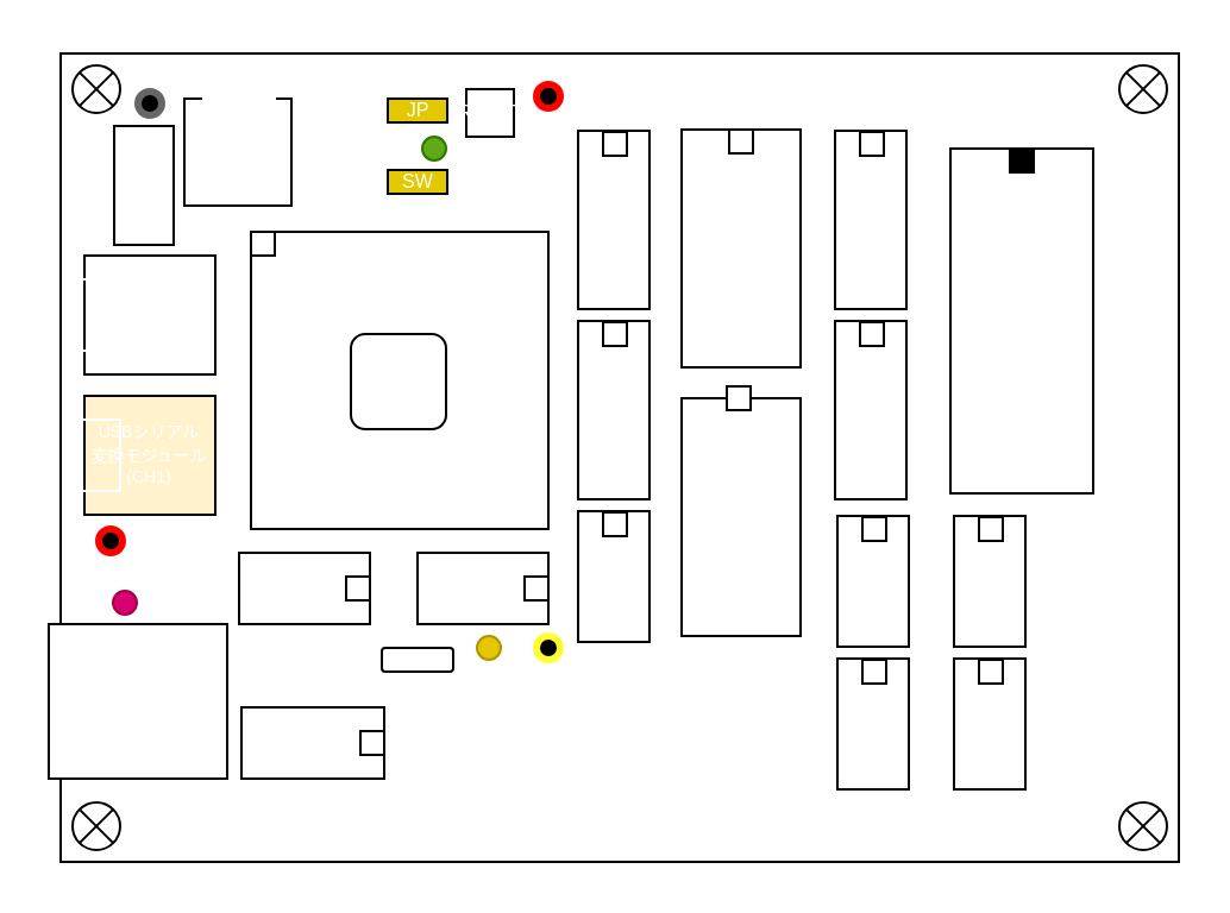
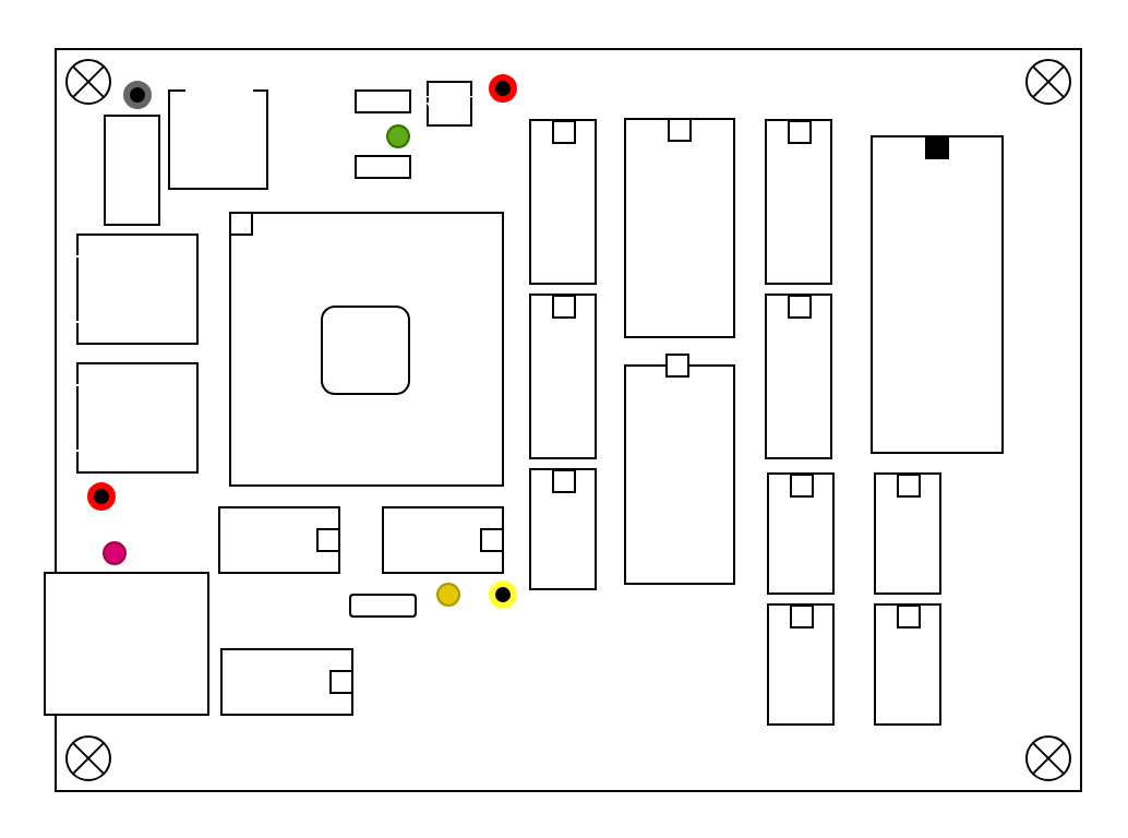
  <mxCell id="0" />
  <mxCell id="1" parent="0" />
  <mxCell id="2" value="" style="rounded=0;whiteSpace=wrap;html=1;fontColor=#FFFFFF;" parent="1" vertex="1"><mxGeometry x="25" y="22" width="470" height="340" as="geometry" /></mxCell>
  <mxCell id="3" value="&lt;font style=&quot;font-size: 8px;&quot;&gt;ISP&lt;br&gt;ソケット&lt;/font&gt;" style="rounded=0;whiteSpace=wrap;html=1;fontSize=10;fontColor=#FFFFFF;rotation=90;" parent="1" vertex="1"><mxGeometry x="35" y="65" width="50" height="25" as="geometry" /></mxCell>
  <mxCell id="4" value="DC&lt;br&gt;Jack&lt;br&gt;(5V)" style="whiteSpace=wrap;html=1;aspect=fixed;fontSize=8;fontColor=#FFFFFF;" parent="1" vertex="1"><mxGeometry x="77" y="41" width="45" height="45" as="geometry" /></mxCell>
  <mxCell id="5" value="" style="group;rotation=-90;" parent="1" vertex="1" connectable="0"><mxGeometry x="230" y="227" width="55" height="30" as="geometry" /></mxCell>
  <mxCell id="6" value="74HC74" style="rounded=0;whiteSpace=wrap;html=1;fontSize=7;fontColor=#FFFFFF;rotation=-90;" parent="5" vertex="1"><mxGeometry width="55" height="30" as="geometry" /></mxCell>
  <mxCell id="7" value="" style="whiteSpace=wrap;html=1;aspect=fixed;fontSize=7;fontColor=#FFFFFF;rotation=-90;" parent="5" vertex="1"><mxGeometry x="23" y="-12" width="10" height="10" as="geometry" /></mxCell>
  <mxCell id="8" value="" style="group" parent="1" vertex="1" connectable="0"><mxGeometry x="175" y="232" width="55" height="30" as="geometry" /></mxCell>
  <mxCell id="9" value="74HC04" style="rounded=0;whiteSpace=wrap;html=1;fontSize=7;fontColor=#FFFFFF;" parent="8" vertex="1"><mxGeometry width="55" height="30" as="geometry" /></mxCell>
  <mxCell id="10" value="" style="whiteSpace=wrap;html=1;aspect=fixed;fontSize=7;fontColor=#FFFFFF;" parent="8" vertex="1"><mxGeometry x="45" y="10" width="10" height="10" as="geometry" /></mxCell>
  <mxCell id="11" value="" style="group" parent="1" vertex="1" connectable="0"><mxGeometry x="100" y="232" width="55" height="30" as="geometry" /></mxCell>
  <mxCell id="12" value="74HC125" style="rounded=0;whiteSpace=wrap;html=1;fontSize=7;fontColor=#FFFFFF;" parent="11" vertex="1"><mxGeometry width="55" height="30" as="geometry" /></mxCell>
  <mxCell id="13" value="" style="whiteSpace=wrap;html=1;aspect=fixed;fontSize=7;fontColor=#FFFFFF;" parent="11" vertex="1"><mxGeometry x="45" y="10" width="10" height="10" as="geometry" /></mxCell>
  <mxCell id="14" value="" style="group" parent="1" vertex="1" connectable="0"><mxGeometry x="101" y="297" width="60" height="30" as="geometry" /></mxCell>
  <mxCell id="15" value="74HC4050" style="rounded=0;whiteSpace=wrap;html=1;fontSize=7;fontColor=#FFFFFF;" parent="14" vertex="1"><mxGeometry width="60" height="30" as="geometry" /></mxCell>
  <mxCell id="16" value="" style="whiteSpace=wrap;html=1;aspect=fixed;fontSize=7;fontColor=#FFFFFF;" parent="14" vertex="1"><mxGeometry x="50" y="10" width="10" height="10" as="geometry" /></mxCell>
  <mxCell id="17" value="" style="group;rotation=-90;" parent="1" vertex="1" connectable="0"><mxGeometry x="220" y="77" width="75" height="30" as="geometry" /></mxCell>
  <mxCell id="18" value="74AC573" style="rounded=0;whiteSpace=wrap;html=1;fontSize=7;fontColor=#FFFFFF;rotation=-90;" parent="17" vertex="1"><mxGeometry width="75" height="30" as="geometry" /></mxCell>
  <mxCell id="19" value="" style="whiteSpace=wrap;html=1;aspect=fixed;fontSize=7;fontColor=#FFFFFF;rotation=-90;" parent="17" vertex="1"><mxGeometry x="33" y="-22" width="10" height="10" as="geometry" /></mxCell>
  <mxCell id="20" value="" style="group;rotation=-90;" parent="1" vertex="1" connectable="0"><mxGeometry x="220" y="157" width="75" height="30" as="geometry" /></mxCell>
  <mxCell id="21" value="74HC244" style="rounded=0;whiteSpace=wrap;html=1;fontSize=7;fontColor=#FFFFFF;rotation=-90;" parent="20" vertex="1"><mxGeometry width="75" height="30" as="geometry" /></mxCell>
  <mxCell id="22" value="" style="whiteSpace=wrap;html=1;aspect=fixed;fontSize=7;fontColor=#FFFFFF;rotation=-90;" parent="20" vertex="1"><mxGeometry x="33" y="-22" width="10" height="10" as="geometry" /></mxCell>
  <mxCell id="23" value="" style="group;rotation=-90;" parent="1" vertex="1" connectable="0"><mxGeometry x="328" y="77" width="75" height="30" as="geometry" /></mxCell>
  <mxCell id="24" value="74HC574" style="rounded=0;whiteSpace=wrap;html=1;fontSize=7;fontColor=#FFFFFF;rotation=-90;" parent="23" vertex="1"><mxGeometry width="75" height="30" as="geometry" /></mxCell>
  <mxCell id="25" value="" style="whiteSpace=wrap;html=1;aspect=fixed;fontSize=7;fontColor=#FFFFFF;rotation=-90;" parent="23" vertex="1"><mxGeometry x="33" y="-22" width="10" height="10" as="geometry" /></mxCell>
  <mxCell id="26" value="" style="group;rotation=-90;" parent="1" vertex="1" connectable="0"><mxGeometry x="328" y="157" width="75" height="30" as="geometry" /></mxCell>
  <mxCell id="27" value="74HC254" style="rounded=0;whiteSpace=wrap;html=1;fontSize=7;fontColor=#FFFFFF;rotation=-90;" parent="26" vertex="1"><mxGeometry width="75" height="30" as="geometry" /></mxCell>
  <mxCell id="28" value="" style="whiteSpace=wrap;html=1;aspect=fixed;fontSize=7;fontColor=#FFFFFF;rotation=-90;" parent="26" vertex="1"><mxGeometry x="33" y="-22" width="10" height="10" as="geometry" /></mxCell>
  <mxCell id="29" value="" style="group;rotation=-90;" parent="1" vertex="1" connectable="0"><mxGeometry x="261" y="79" width="100" height="50" as="geometry" /></mxCell>
  <mxCell id="30" value="HM64256" style="rounded=0;whiteSpace=wrap;html=1;fontSize=7;fontColor=#FFFFFF;rotation=-90;" parent="29" vertex="1"><mxGeometry width="100" height="50" as="geometry" /></mxCell>
  <mxCell id="31" value="" style="whiteSpace=wrap;html=1;aspect=fixed;fontSize=7;fontColor=#FFFFFF;rotation=-90;" parent="29" vertex="1"><mxGeometry x="45" y="-25" width="10" height="10" as="geometry" /></mxCell>
  <mxCell id="32" value="HM64256" style="rounded=0;whiteSpace=wrap;html=1;fontSize=7;fontColor=#FFFFFF;rotation=-90;" parent="1" vertex="1"><mxGeometry x="261" y="192" width="100" height="50" as="geometry" /></mxCell>
  <mxCell id="33" value="" style="group;rotation=-90;" parent="1" vertex="1" connectable="0"><mxGeometry x="388" y="229" width="55" height="30" as="geometry" /></mxCell>
  <mxCell id="34" value="74HC32&lt;br&gt;(U9)" style="rounded=0;whiteSpace=wrap;html=1;fontSize=7;fontColor=#FFFFFF;rotation=-90;" parent="33" vertex="1"><mxGeometry width="55" height="30" as="geometry" /></mxCell>
  <mxCell id="35" value="" style="whiteSpace=wrap;html=1;aspect=fixed;fontSize=7;fontColor=#FFFFFF;rotation=-90;" parent="33" vertex="1"><mxGeometry x="23" y="-12" width="10" height="10" as="geometry" /></mxCell>
  <mxCell id="36" value="" style="group;rotation=-90;" parent="1" vertex="1" connectable="0"><mxGeometry x="388" y="289" width="55" height="30" as="geometry" /></mxCell>
  <mxCell id="37" value="74HC32&lt;br&gt;(U10)" style="rounded=0;whiteSpace=wrap;html=1;fontSize=7;fontColor=#FFFFFF;rotation=-90;" parent="36" vertex="1"><mxGeometry width="55" height="30" as="geometry" /></mxCell>
  <mxCell id="38" value="" style="whiteSpace=wrap;html=1;aspect=fixed;fontSize=7;fontColor=#FFFFFF;rotation=-90;" parent="36" vertex="1"><mxGeometry x="23" y="-12" width="10" height="10" as="geometry" /></mxCell>
  <mxCell id="39" value="" style="group;rotation=-90;" parent="1" vertex="1" connectable="0"><mxGeometry x="339" y="229" width="55" height="30" as="geometry" /></mxCell>
  <mxCell id="40" value="74HC08" style="rounded=0;whiteSpace=wrap;html=1;fontSize=7;fontColor=#FFFFFF;rotation=-90;" parent="39" vertex="1"><mxGeometry width="55" height="30" as="geometry" /></mxCell>
  <mxCell id="41" value="" style="whiteSpace=wrap;html=1;aspect=fixed;fontSize=7;fontColor=#FFFFFF;rotation=-90;" parent="39" vertex="1"><mxGeometry x="23" y="-12" width="10" height="10" as="geometry" /></mxCell>
  <mxCell id="42" value="" style="group;rotation=-90;" parent="1" vertex="1" connectable="0"><mxGeometry x="339" y="289" width="55" height="30" as="geometry" /></mxCell>
  <mxCell id="43" value="74HC125" style="rounded=0;whiteSpace=wrap;html=1;fontSize=7;fontColor=#FFFFFF;rotation=-90;" parent="42" vertex="1"><mxGeometry width="55" height="30" as="geometry" /></mxCell>
  <mxCell id="44" value="" style="whiteSpace=wrap;html=1;aspect=fixed;fontSize=7;fontColor=#FFFFFF;rotation=-90;" parent="42" vertex="1"><mxGeometry x="23" y="-12" width="10" height="10" as="geometry" /></mxCell>
  <mxCell id="45" value="18MHz" style="rounded=1;whiteSpace=wrap;html=1;fontSize=7;fontColor=#FFFFFF;" parent="1" vertex="1"><mxGeometry x="160" y="272" width="30" height="10" as="geometry" /></mxCell>
- <mxCell id="46" value="SW" style="rounded=0;whiteSpace=wrap;html=1;fontSize=8;fontColor=#FFFFFF;fillColor=#e3c800;" parent="1" vertex="1"><mxGeometry x="162.5" y="71" width="25" height="10" as="geometry" /></mxCell>
+ <mxCell id="46" value="SW" style="rounded=0;whiteSpace=wrap;html=1;fontSize=8;fontColor=#FFFFFF;" parent="1" vertex="1"><mxGeometry x="162.5" y="71" width="25" height="10" as="geometry" /></mxCell>
  <mxCell id="47" value="" style="ellipse;whiteSpace=wrap;html=1;aspect=fixed;fontSize=8;fontColor=#ffffff;fillColor=#60a917;strokeColor=#2D7600;" parent="1" vertex="1"><mxGeometry x="177" y="57" width="10" height="10" as="geometry" /></mxCell>
  <mxCell id="48" value="" style="ellipse;whiteSpace=wrap;html=1;aspect=fixed;fontSize=8;fontColor=#ffffff;fillColor=#d80073;strokeColor=#A50040;" parent="1" vertex="1"><mxGeometry x="47" y="248" width="10" height="10" as="geometry" /></mxCell>
  <mxCell id="49" value="" style="ellipse;whiteSpace=wrap;html=1;aspect=fixed;fontSize=8;fontColor=#000000;fillColor=#e3c800;strokeColor=#B09500;" parent="1" vertex="1"><mxGeometry x="200" y="267" width="10" height="10" as="geometry" /></mxCell>
  <mxCell id="50" value="" style="group" parent="1" vertex="1" connectable="0"><mxGeometry x="105" y="97" width="125" height="125" as="geometry" /></mxCell>
  <mxCell id="51" value="&lt;font style=&quot;font-size: 10px;&quot;&gt;Pitch変換基板&lt;br&gt;&lt;br&gt;&lt;br&gt;&lt;br&gt;&lt;br&gt;&lt;br&gt;&lt;/font&gt;" style="whiteSpace=wrap;html=1;aspect=fixed;fontColor=#FFFFFF;" parent="50" vertex="1"><mxGeometry width="125" height="125" as="geometry" /></mxCell>
  <mxCell id="52" value="&lt;p style=&quot;line-height: 70%;&quot;&gt;&lt;font style=&quot;font-size: 8px;&quot;&gt;ATmega&lt;br&gt;128&lt;br&gt;&lt;/font&gt;&lt;/p&gt;" style="whiteSpace=wrap;html=1;aspect=fixed;fontColor=#FFFFFF;rounded=1;" parent="50" vertex="1"><mxGeometry x="42" y="43" width="40" height="40" as="geometry" /></mxCell>
  <mxCell id="53" value="" style="whiteSpace=wrap;html=1;aspect=fixed;fontSize=7;fontColor=#FFFFFF;" parent="50" vertex="1"><mxGeometry width="10" height="10" as="geometry" /></mxCell>
  <mxCell id="54" value="" style="group" parent="1" vertex="1" connectable="0"><mxGeometry x="30" y="337" width="20" height="20" as="geometry" /></mxCell>
  <mxCell id="55" value="" style="ellipse;whiteSpace=wrap;html=1;aspect=fixed;fontSize=7;fontColor=#FFFFFF;" parent="54" vertex="1"><mxGeometry width="20" height="20" as="geometry" /></mxCell>
  <mxCell id="56" value="" style="endArrow=none;html=1;fontSize=7;fontColor=#FFFFFF;exitX=0;exitY=1;exitDx=0;exitDy=0;entryX=1;entryY=0;entryDx=0;entryDy=0;" parent="54" source="55" target="55" edge="1"><mxGeometry width="50" height="50" relative="1" as="geometry"><mxPoint x="60" y="35" as="sourcePoint" /><mxPoint x="110" y="-15" as="targetPoint" /></mxGeometry></mxCell>
  <mxCell id="57" value="" style="endArrow=none;html=1;fontSize=7;fontColor=#FFFFFF;exitX=1;exitY=1;exitDx=0;exitDy=0;entryX=0;entryY=0;entryDx=0;entryDy=0;" parent="54" source="55" target="55" edge="1"><mxGeometry width="50" height="50" relative="1" as="geometry"><mxPoint x="7.929" y="22.071" as="sourcePoint" /><mxPoint x="22.071" y="7.929" as="targetPoint" /></mxGeometry></mxCell>
  <mxCell id="58" value="" style="group" parent="1" vertex="1" connectable="0"><mxGeometry x="470" y="337" width="20" height="20" as="geometry" /></mxCell>
  <mxCell id="59" value="" style="ellipse;whiteSpace=wrap;html=1;aspect=fixed;fontSize=7;fontColor=#FFFFFF;" parent="58" vertex="1"><mxGeometry width="20" height="20" as="geometry" /></mxCell>
  <mxCell id="60" value="" style="endArrow=none;html=1;fontSize=7;fontColor=#FFFFFF;exitX=0;exitY=1;exitDx=0;exitDy=0;entryX=1;entryY=0;entryDx=0;entryDy=0;" parent="58" source="59" target="59" edge="1"><mxGeometry width="50" height="50" relative="1" as="geometry"><mxPoint x="60" y="35" as="sourcePoint" /><mxPoint x="110" y="-15" as="targetPoint" /></mxGeometry></mxCell>
  <mxCell id="61" value="" style="endArrow=none;html=1;fontSize=7;fontColor=#FFFFFF;exitX=1;exitY=1;exitDx=0;exitDy=0;entryX=0;entryY=0;entryDx=0;entryDy=0;" parent="58" source="59" target="59" edge="1"><mxGeometry width="50" height="50" relative="1" as="geometry"><mxPoint x="7.929" y="22.071" as="sourcePoint" /><mxPoint x="22.071" y="7.929" as="targetPoint" /></mxGeometry></mxCell>
  <mxCell id="62" value="" style="group" parent="1" vertex="1" connectable="0"><mxGeometry x="470" y="27" width="20" height="20" as="geometry" /></mxCell>
  <mxCell id="63" value="" style="ellipse;whiteSpace=wrap;html=1;aspect=fixed;fontSize=7;fontColor=#FFFFFF;" parent="62" vertex="1"><mxGeometry width="20" height="20" as="geometry" /></mxCell>
  <mxCell id="64" value="" style="endArrow=none;html=1;fontSize=7;fontColor=#FFFFFF;exitX=0;exitY=1;exitDx=0;exitDy=0;entryX=1;entryY=0;entryDx=0;entryDy=0;" parent="62" source="63" target="63" edge="1"><mxGeometry width="50" height="50" relative="1" as="geometry"><mxPoint x="60" y="35" as="sourcePoint" /><mxPoint x="110" y="-15" as="targetPoint" /></mxGeometry></mxCell>
  <mxCell id="65" value="" style="endArrow=none;html=1;fontSize=7;fontColor=#FFFFFF;exitX=1;exitY=1;exitDx=0;exitDy=0;entryX=0;entryY=0;entryDx=0;entryDy=0;" parent="62" source="63" target="63" edge="1"><mxGeometry width="50" height="50" relative="1" as="geometry"><mxPoint x="7.929" y="22.071" as="sourcePoint" /><mxPoint x="22.071" y="7.929" as="targetPoint" /></mxGeometry></mxCell>
  <mxCell id="66" value="" style="group" parent="1" vertex="1" connectable="0"><mxGeometry x="30" y="27" width="20" height="20" as="geometry" /></mxCell>
  <mxCell id="67" value="" style="ellipse;whiteSpace=wrap;html=1;aspect=fixed;fontSize=7;fontColor=#FFFFFF;" parent="66" vertex="1"><mxGeometry width="20" height="20" as="geometry" /></mxCell>
  <mxCell id="68" value="" style="endArrow=none;html=1;fontSize=7;fontColor=#FFFFFF;exitX=0;exitY=1;exitDx=0;exitDy=0;entryX=1;entryY=0;entryDx=0;entryDy=0;" parent="66" source="67" target="67" edge="1"><mxGeometry width="50" height="50" relative="1" as="geometry"><mxPoint x="60" y="35" as="sourcePoint" /><mxPoint x="110" y="-15" as="targetPoint" /></mxGeometry></mxCell>
  <mxCell id="69" value="" style="endArrow=none;html=1;fontSize=7;fontColor=#FFFFFF;exitX=1;exitY=1;exitDx=0;exitDy=0;entryX=0;entryY=0;entryDx=0;entryDy=0;" parent="66" source="67" target="67" edge="1"><mxGeometry width="50" height="50" relative="1" as="geometry"><mxPoint x="7.929" y="22.071" as="sourcePoint" /><mxPoint x="22.071" y="7.929" as="targetPoint" /></mxGeometry></mxCell>
  <mxCell id="70" value="" style="group" parent="1" vertex="1" connectable="0"><mxGeometry x="399" y="62" width="60" height="145" as="geometry" /></mxCell>
  <mxCell id="71" value="Z60A" style="rounded=0;whiteSpace=wrap;html=1;fontSize=7;fontColor=#FFFFFF;direction=south;" parent="70" vertex="1"><mxGeometry width="60" height="145" as="geometry" /></mxCell>
  <mxCell id="72" value="" style="whiteSpace=wrap;html=1;aspect=fixed;fillStyle=auto;fontSize=7;fontColor=#FFFFFF;fillColor=#000000;" parent="70" vertex="1"><mxGeometry x="25" width="10" height="10" as="geometry" /></mxCell>
  <mxCell id="73" value="" style="whiteSpace=wrap;html=1;aspect=fixed;fontSize=7;fontColor=#FFFFFF;rotation=-90;" parent="1" vertex="1"><mxGeometry x="305" y="162" width="10" height="10" as="geometry" /></mxCell>
- <mxCell id="74" value="JP" style="rounded=0;whiteSpace=wrap;html=1;fontSize=8;fontColor=#FFFFFF;fillColor=#e3c800;" parent="1" vertex="1"><mxGeometry x="162.5" y="41" width="25" height="10" as="geometry" /></mxCell>
+ <mxCell id="74" value="JP" style="rounded=0;whiteSpace=wrap;html=1;fontSize=8;fontColor=#FFFFFF;" parent="1" vertex="1"><mxGeometry x="162.5" y="41" width="25" height="10" as="geometry" /></mxCell>
  <mxCell id="75" value="" style="ellipse;whiteSpace=wrap;html=1;aspect=fixed;fillStyle=auto;fontSize=10;fontColor=#FFFFFF;fillColor=#000000;strokeColor=#FF0000;strokeWidth=3;" parent="1" vertex="1"><mxGeometry x="225" y="35" width="10" height="10" as="geometry" /></mxCell>
  <mxCell id="76" value="" style="ellipse;whiteSpace=wrap;html=1;aspect=fixed;fillStyle=auto;fontSize=10;fontColor=#FFFFFF;fillColor=#000000;strokeColor=#666666;strokeWidth=3;" parent="1" vertex="1"><mxGeometry x="57.5" y="38" width="10" height="10" as="geometry" /></mxCell>
  <mxCell id="77" value="" style="ellipse;whiteSpace=wrap;html=1;aspect=fixed;fillStyle=auto;fontSize=10;fontColor=#FFFFFF;fillColor=#000000;strokeColor=#FF0000;strokeWidth=3;" parent="1" vertex="1"><mxGeometry x="41" y="222" width="10" height="10" as="geometry" /></mxCell>
  <mxCell id="78" value="" style="ellipse;whiteSpace=wrap;html=1;aspect=fixed;fillStyle=auto;fontSize=10;fontColor=#FFFFFF;fillColor=#000000;strokeColor=#FFFF33;strokeWidth=3;" parent="1" vertex="1"><mxGeometry x="225" y="267" width="10" height="10" as="geometry" /></mxCell>
  <mxCell id="79" value="+5V" style="text;html=1;strokeColor=none;fillColor=none;align=center;verticalAlign=middle;whiteSpace=wrap;rounded=0;fillStyle=auto;strokeWidth=3;fontSize=10;fontColor=#FFFFFF;" parent="1" vertex="1"><mxGeometry x="232" y="29" width="32.5" height="20" as="geometry" /></mxCell>
  <mxCell id="80" value="+8.3V" style="text;html=1;strokeColor=none;fillColor=none;align=center;verticalAlign=middle;whiteSpace=wrap;rounded=0;fillStyle=auto;strokeWidth=3;fontSize=10;fontColor=#FFFFFF;" parent="1" vertex="1"><mxGeometry x="52.5" y="217" width="32.5" height="20" as="geometry" /></mxCell>
  <mxCell id="81" value="GND" style="text;html=1;strokeColor=none;fillColor=none;align=center;verticalAlign=middle;whiteSpace=wrap;rounded=0;fillStyle=auto;strokeWidth=3;fontSize=10;fontColor=#FFFFFF;" parent="1" vertex="1"><mxGeometry x="47" y="20" width="32.5" height="20" as="geometry" /></mxCell>
  <mxCell id="82" value="CLK" style="text;html=1;strokeColor=none;fillColor=none;align=center;verticalAlign=middle;whiteSpace=wrap;rounded=0;fillStyle=auto;strokeWidth=3;fontSize=10;fontColor=#FFFFFF;" parent="1" vertex="1"><mxGeometry x="213.75" y="277" width="32.5" height="20" as="geometry" /></mxCell>
  <mxCell id="83" value="" style="group" parent="1" vertex="1" connectable="0"><mxGeometry x="195.5" y="37" width="20" height="20" as="geometry" /></mxCell>
  <mxCell id="84" value="RESET" style="whiteSpace=wrap;html=1;aspect=fixed;fontSize=8;fontColor=#FFFFFF;" parent="83" vertex="1"><mxGeometry width="20" height="20" as="geometry" /></mxCell>
  <mxCell id="85" value="" style="ellipse;whiteSpace=wrap;html=1;aspect=fixed;fillStyle=auto;strokeColor=#FFFFFF;strokeWidth=1;fontSize=10;fontColor=#FFFFFF;fillColor=none;" parent="83" vertex="1"><mxGeometry x="5" y="5" width="10" height="10" as="geometry" /></mxCell>
  <mxCell id="86" value="" style="group" parent="1" vertex="1" connectable="0"><mxGeometry x="30" y="166" width="60" height="50" as="geometry" /></mxCell>
- <mxCell id="87" value="&lt;font style=&quot;font-size: 7px;&quot;&gt;USBシリアル&lt;br&gt;変換モジュール&lt;br&gt;(CH1)&lt;/font&gt;" style="rounded=0;whiteSpace=wrap;html=1;fontSize=8;fontColor=#FFFFFF;fillColor=#fff2cc;" parent="86" vertex="1"><mxGeometry x="5" width="55" height="50" as="geometry" /></mxCell>
+ <mxCell id="87" value="&lt;font style=&quot;font-size: 7px;&quot;&gt;USBシリアル&lt;br&gt;変換モジュール&lt;br&gt;(CH1)&lt;/font&gt;" style="rounded=0;whiteSpace=wrap;html=1;fontSize=8;fontColor=#FFFFFF;" parent="86" vertex="1"><mxGeometry x="5" width="55" height="50" as="geometry" /></mxCell>
  <mxCell id="88" value="" style="rounded=0;whiteSpace=wrap;html=1;fillStyle=auto;strokeColor=#FFFFFF;strokeWidth=1;fontSize=10;fontColor=#FFFFFF;fillColor=none;" parent="86" vertex="1"><mxGeometry y="10" width="20" height="30" as="geometry" /></mxCell>
  <mxCell id="89" value="" style="group" parent="1" vertex="1" connectable="0"><mxGeometry x="30" y="107" width="60" height="50" as="geometry" /></mxCell>
  <mxCell id="90" value="&lt;font style=&quot;font-size: 7px;&quot;&gt;USBシリアル&lt;br&gt;変換モジュール&lt;br&gt;(CH0)&lt;/font&gt;" style="rounded=0;whiteSpace=wrap;html=1;fontSize=8;fontColor=#FFFFFF;" parent="89" vertex="1"><mxGeometry x="5" width="55" height="50" as="geometry" /></mxCell>
  <mxCell id="91" value="" style="rounded=0;whiteSpace=wrap;html=1;fillStyle=auto;strokeColor=#FFFFFF;strokeWidth=1;fontSize=10;fontColor=#FFFFFF;fillColor=none;" parent="89" vertex="1"><mxGeometry y="10" width="20" height="30" as="geometry" /></mxCell>
  <mxCell id="92" value="" style="group" parent="1" vertex="1" connectable="0"><mxGeometry x="20" y="262" width="75" height="65" as="geometry" /></mxCell>
  <mxCell id="93" value="&lt;font style=&quot;font-size: 10px;&quot;&gt;microSD&lt;br&gt;ソケット&lt;/font&gt;" style="rounded=0;whiteSpace=wrap;html=1;fontSize=8;fontColor=#FFFFFF;" parent="92" vertex="1"><mxGeometry width="75" height="65" as="geometry" /></mxCell>
  <mxCell id="94" value="" style="rounded=0;whiteSpace=wrap;html=1;fillStyle=auto;strokeColor=#FFFFFF;strokeWidth=1;fontSize=10;fontColor=#FFFFFF;fillColor=none;" parent="92" vertex="1"><mxGeometry x="2" y="10" width="55" height="45" as="geometry" /></mxCell>
  <mxCell id="95" value="&lt;font style=&quot;font-size: 6px;&quot;&gt;Power&lt;/font&gt;" style="text;html=1;strokeColor=none;fillColor=none;align=center;verticalAlign=middle;whiteSpace=wrap;rounded=0;fillStyle=auto;strokeWidth=3;fontSize=10;fontColor=#FFFFFF;" parent="1" vertex="1"><mxGeometry x="151.25" y="56" width="32.5" height="11" as="geometry" /></mxCell>
  <mxCell id="96" value="&lt;font style=&quot;font-size: 6px;&quot;&gt;BUSACK&lt;/font&gt;" style="text;html=1;strokeColor=none;fillColor=none;align=center;verticalAlign=middle;whiteSpace=wrap;rounded=0;fillStyle=auto;strokeWidth=3;fontSize=10;fontColor=#FFFFFF;" parent="1" vertex="1"><mxGeometry x="190" y="277" width="32.5" height="11" as="geometry" /></mxCell>
  <mxCell id="97" value="&lt;font style=&quot;font-size: 6px;&quot;&gt;SD Access&lt;/font&gt;" style="text;html=1;strokeColor=none;fillColor=none;align=center;verticalAlign=middle;whiteSpace=wrap;rounded=0;fillStyle=auto;strokeWidth=3;fontSize=10;fontColor=#FFFFFF;" parent="1" vertex="1"><mxGeometry x="57.5" y="248" width="32.5" height="11" as="geometry" /></mxCell>
  <mxCell id="98" value="" style="rounded=0;whiteSpace=wrap;html=1;fillStyle=auto;strokeColor=#FFFFFF;strokeWidth=1;fontSize=6;fontColor=#FFFFFF;fillColor=none;" parent="1" vertex="1"><mxGeometry x="85" y="41" width="30" height="41" as="geometry" /></mxCell>
